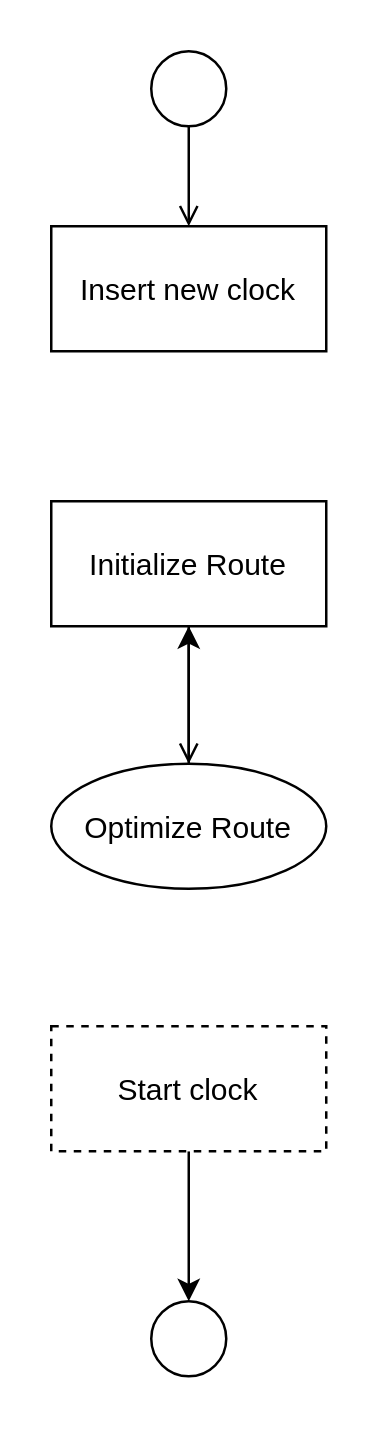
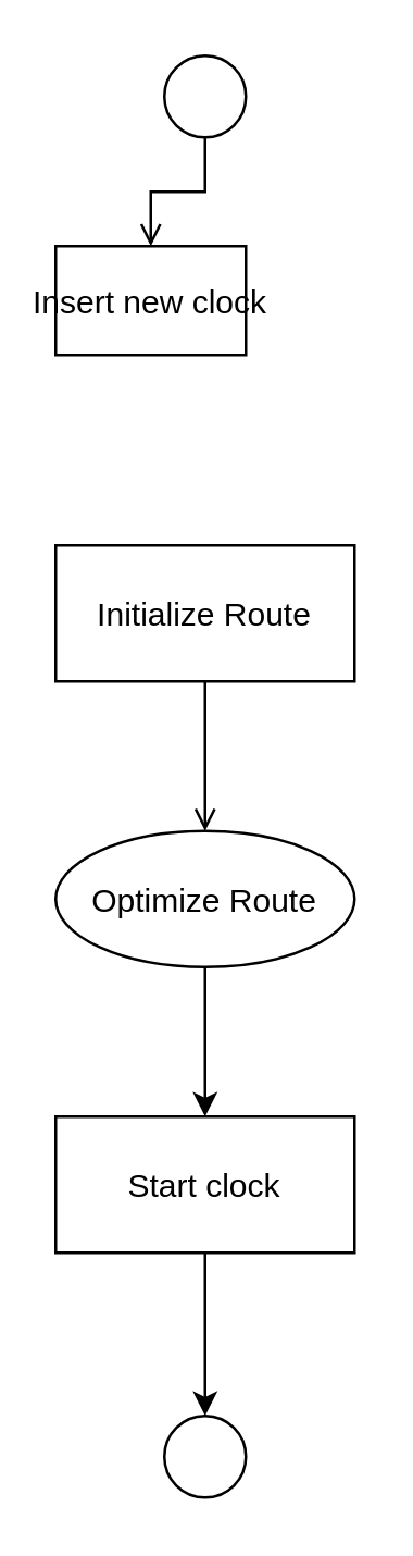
  <mxCell id="0" />
  <mxCell id="1" parent="0" />
- <mxCell id="2" value="Insert new clock" style="" vertex="1" parent="1"><mxGeometry x="20" y="90" width="110" height="50" as="geometry" /></mxCell>
+ <mxCell id="2" value="Insert new clock" style="" vertex="1" parent="1"><mxGeometry x="20" y="90" width="70" height="40" as="geometry" /></mxCell>
  <mxCell id="3" value="Initialize Route" style="" vertex="1" parent="1"><mxGeometry x="20" y="200" width="110" height="50" as="geometry" /></mxCell>
- <mxCell id="4" value="" style="edgeStyle=orthogonalEdgeStyle;rounded=0;orthogonalLoop=1;jettySize=auto;html=1;" edge="1" parent="1" source="5" target="3"><mxGeometry relative="1" as="geometry" /></mxCell>
+ <mxCell id="4" value="" style="edgeStyle=orthogonalEdgeStyle;rounded=0;orthogonalLoop=1;jettySize=auto;html=1;" edge="1" parent="1" source="5" target="11"><mxGeometry relative="1" as="geometry" /></mxCell>
  <mxCell id="5" value="Optimize Route" style="ellipse;" vertex="1" parent="1"><mxGeometry x="20" y="305" width="110" height="50" as="geometry" /></mxCell>
  <mxCell id="6" value="" style="endArrow=open;strokeColor=#000000;endFill=1;rounded=0" edge="1" parent="1" target="5"><mxGeometry relative="1" as="geometry"><mxPoint y="250" as="sourcePoint" x="75" /></mxGeometry></mxCell>
  <mxCell id="7" value="" style="edgeStyle=orthogonalEdgeStyle;rounded=0;orthogonalLoop=1;jettySize=auto;html=1;entryX=0.5;entryY=0;entryDx=0;entryDy=0;endArrow=open;endFill=0;strokeColor=#000000;" edge="1" parent="1" source="8" target="2"><mxGeometry relative="1" as="geometry"><mxPoint x="75" y="100" as="targetPoint" /></mxGeometry></mxCell>
  <mxCell id="8" value="" style="ellipse;whiteSpace=wrap;html=1;aspect=fixed;" vertex="1" parent="1"><mxGeometry x="60" y="20" width="30" height="30" as="geometry" /></mxCell>
  <mxCell id="9" value="" style="ellipse;whiteSpace=wrap;html=1;aspect=fixed;" vertex="1" parent="1"><mxGeometry x="60" y="520" width="30" height="30" as="geometry" /></mxCell>
  <mxCell id="10" value="" style="edgeStyle=orthogonalEdgeStyle;rounded=0;orthogonalLoop=1;jettySize=auto;html=1;" edge="1" parent="1" source="11" target="9"><mxGeometry relative="1" as="geometry" /></mxCell>
- <mxCell id="11" value="Start clock" style="dashed=1;" vertex="1" parent="1"><mxGeometry x="20" y="410" width="110" height="50" as="geometry" /></mxCell>
+ <mxCell id="11" value="Start clock" style="" vertex="1" parent="1"><mxGeometry x="20" y="410" width="110" height="50" as="geometry" /></mxCell>
